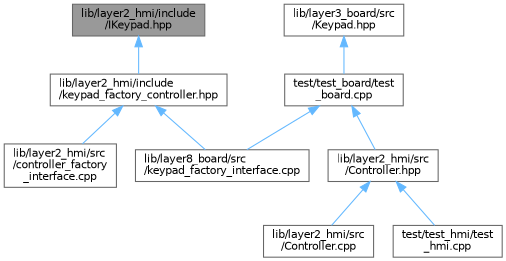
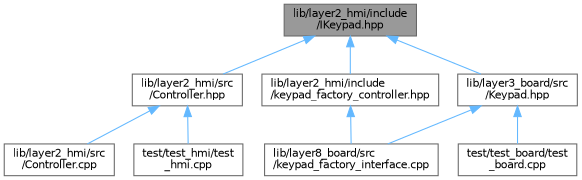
  digraph {
    fontname="DejaVu Sans"
    node [color=grey40 fillcolor=white fontname="DejaVu Sans" fontsize=10 shape=box style=filled]
    edge [color=steelblue1 dir=back fontname="DejaVu Sans" fontsize=10 labelfontname=Helvetica labelfontsize=10 style=solid]
    n1 [color=gray40 fillcolor=grey60 fontcolor=black height=0.2 label="lib/layer2_hmi/include\l/IKeypad.hpp" width=0.4]
    n2 [height=0.2 label="lib/layer2_hmi/include\l/keypad_factory_controller.hpp" width=0.4]
    n3 [height=0.2 label="lib/layer2_hmi/src\l/Controller.hpp" width=0.4]
    n4 [height=0.2 label="lib/layer3_board/src\l/Keypad.hpp" width=0.4]
-   n5 [height=0.2 label="lib/layer2_hmi/src\l/controller_factory\l_interface.cpp" width=0.4]
    n6 [height=0.2 label="lib/layer8_board/src\l/keypad_factory_interface.cpp" width=0.4]
    n7 [height=0.2 label="lib/layer2_hmi/src\l/Controller.cpp" width=0.4]
    n8 [height=0.2 label="test/test_hmi/test\l_hmi.cpp" width=0.4]
    n9 [height=0.2 label="test/test_board/test\l_board.cpp" width=0.4]
    n1 -> n2
-   n9 -> n3
-   n2 -> n5
+   n1 -> n3
+   n1 -> n4
    n2 -> n6
    n3 -> n7
    n3 -> n8
-   n9 -> n6
+   n4 -> n6
    n4 -> n9
  }
